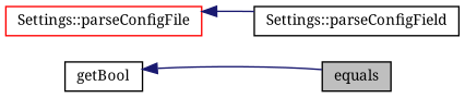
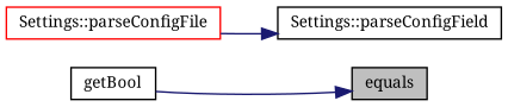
  digraph {
    fontname="Noto Serif"
    rankdir=RL
    node [color=black fillcolor=white fontname="Noto Serif" fontsize=10 shape=record style=filled]
    edge [color=midnightblue dir=back fontname="Noto Serif" fontsize=10 labelfontname=Helvetica labelfontsize=10 style=solid]
    n1 [fillcolor=grey75 fontcolor=black height=0.2 label=equals width=0.4]
    n2 [height=0.2 label=getBool width=0.4]
    n3 [height=0.2 label="Settings::parseConfigField" width=0.4]
    n4 [color=red height=0.2 label="Settings::parseConfigFile" width=0.4]
-   n2 -> n1
-   n4 -> n3
+   n1 -> n2
+   n3 -> n4
  }
